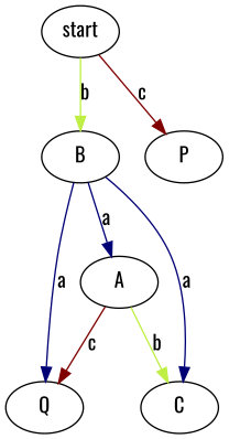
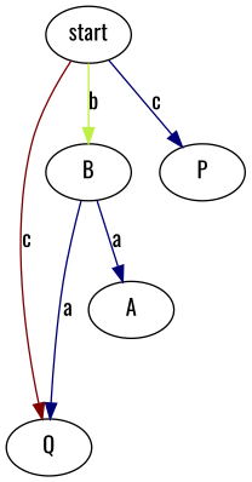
  digraph {
    fontname=Oswald
    node [fontname=Oswald]
    edge [color="#000075" fontname=Oswald]
    A
    Q
-   C
    B
    start
    P
-   A -> Q [color="#800000" label=c]
-   A -> C [color="#bfef45" label=b]
+   start -> Q [color="#800000" label=c]
    B -> A [label=a]
    B -> Q [label=a]
-   B -> C [label=a]
    start -> B [color="#bfef45" label=b]
-   start -> P [color="#800000" label=c]
+   start -> P [label=c]
  }
